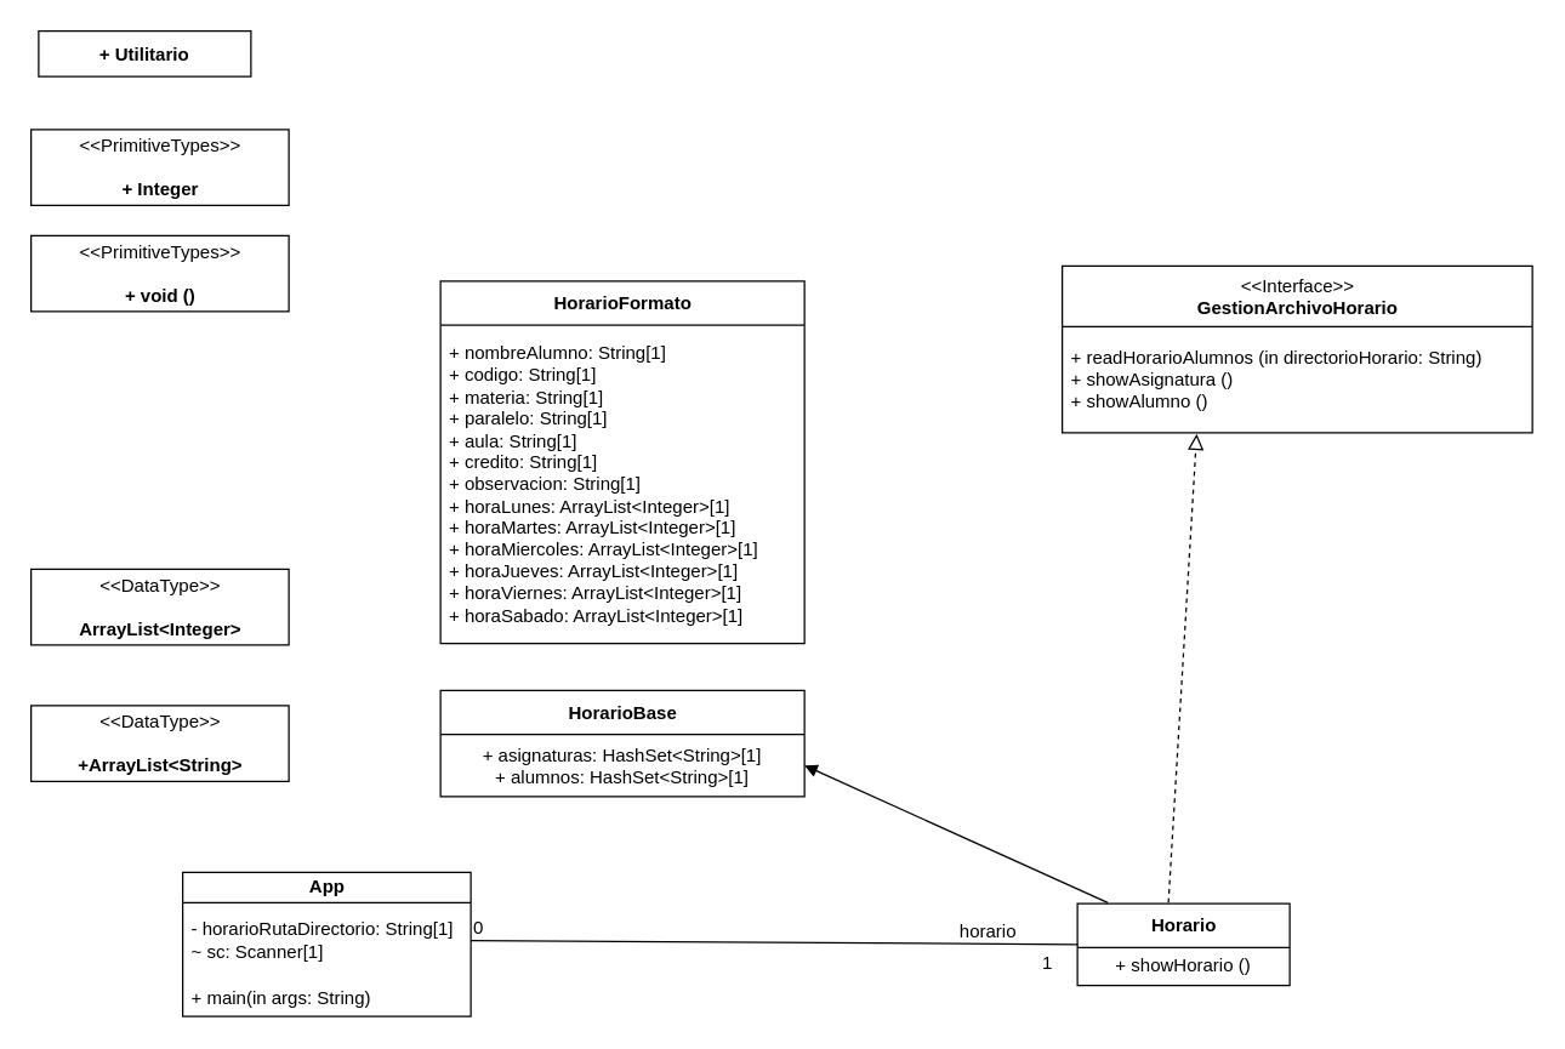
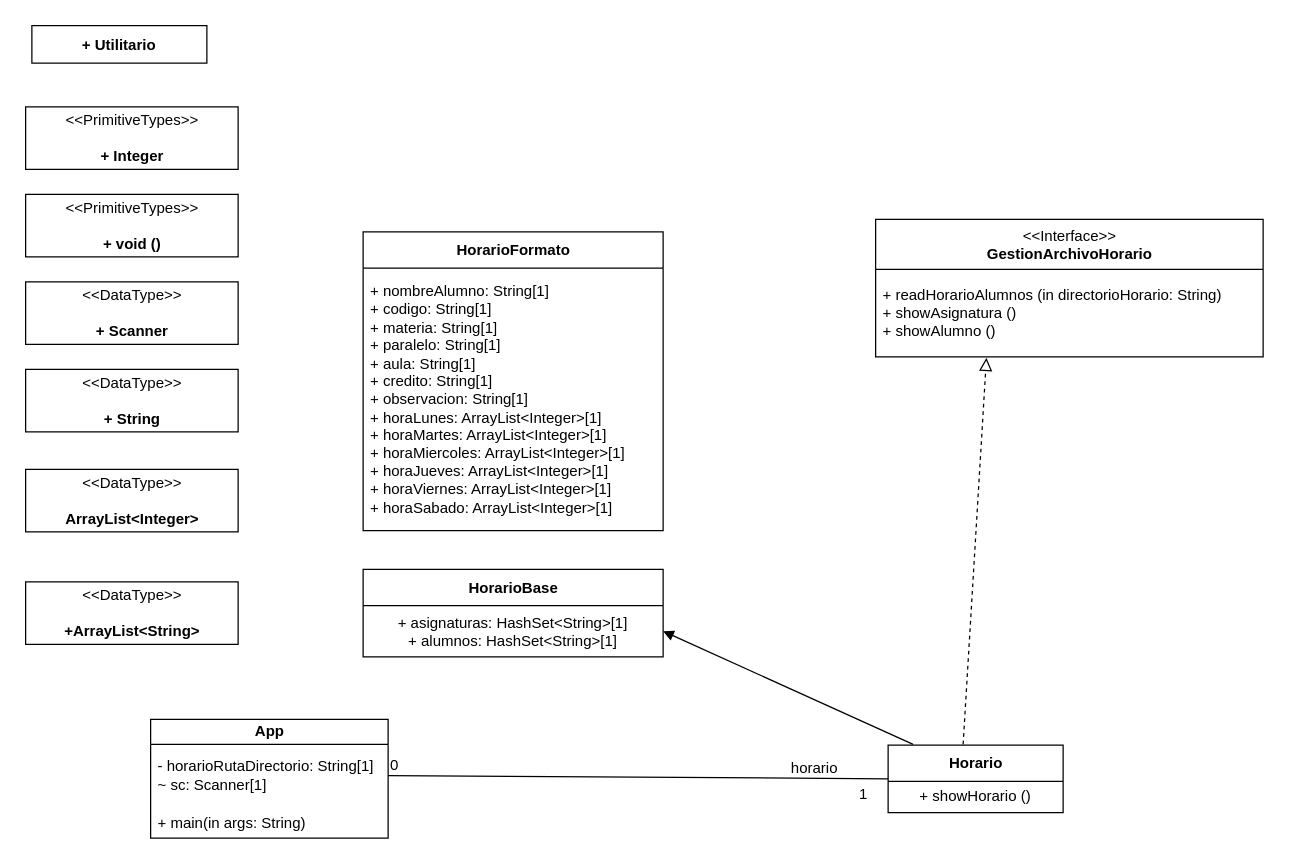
  <mxCell id="0" />
  <mxCell id="1" parent="0" />
  <mxCell id="2" value="HorarioFormato" style="swimlane;fontStyle=1;align=center;verticalAlign=middle;childLayout=stackLayout;horizontal=1;startSize=29;horizontalStack=0;resizeParent=1;resizeParentMax=0;resizeLast=0;collapsible=0;marginBottom=0;html=1;" vertex="1" parent="1"><mxGeometry x="290" y="185" width="240" height="239" as="geometry" /></mxCell>
  <mxCell id="3" value="+ nombreAlumno: String[1]&lt;br&gt;+ codigo: String[1]&lt;br&gt;+ materia: String[1]&lt;br&gt;+ paralelo: String[1]&lt;br&gt;+ aula: String[1]&lt;br&gt;+ credito: String[1]&lt;br&gt;+ observacion: String[1]&lt;br&gt;+ horaLunes: ArrayList&amp;lt;Integer&amp;gt;[1]&lt;br&gt;+ horaMartes: ArrayList&amp;lt;Integer&amp;gt;[1]&lt;br&gt;+ horaMiercoles: ArrayList&amp;lt;Integer&amp;gt;[1]&lt;br&gt;+ horaJueves: ArrayList&amp;lt;Integer&amp;gt;[1]&lt;br&gt;+ horaViernes: ArrayList&amp;lt;Integer&amp;gt;[1]&lt;br&gt;+ horaSabado: ArrayList&amp;lt;Integer&amp;gt;[1]" style="text;html=1;strokeColor=none;fillColor=none;align=left;verticalAlign=middle;spacingLeft=4;spacingRight=4;overflow=hidden;rotatable=0;points=[[0,0.5],[1,0.5]];portConstraint=eastwest;" vertex="1" parent="2"><mxGeometry y="29" width="240" height="210" as="geometry" /></mxCell>
  <mxCell id="4" value="HorarioBase" style="swimlane;fontStyle=1;align=center;verticalAlign=middle;childLayout=stackLayout;horizontal=1;startSize=29;horizontalStack=0;resizeParent=1;resizeParentMax=0;resizeLast=0;collapsible=0;marginBottom=0;html=1;strokeColor=default;" vertex="1" parent="1"><mxGeometry x="290" y="455" width="240" height="70" as="geometry" /></mxCell>
  <mxCell id="5" value="+ asignaturas: HashSet&amp;lt;String&amp;gt;[1]&lt;br&gt;+ alumnos: HashSet&amp;lt;String&amp;gt;[1]" style="text;html=1;strokeColor=none;fillColor=none;align=center;verticalAlign=middle;spacingLeft=4;spacingRight=4;overflow=hidden;rotatable=0;points=[[0,0.5],[1,0.5]];portConstraint=eastwest;" vertex="1" parent="4"><mxGeometry y="29" width="240" height="41" as="geometry" /></mxCell>
  <mxCell id="6" value="Horario" style="swimlane;fontStyle=1;align=center;verticalAlign=middle;childLayout=stackLayout;horizontal=1;startSize=29;horizontalStack=0;resizeParent=1;resizeParentMax=0;resizeLast=0;collapsible=0;marginBottom=0;html=1;strokeColor=default;" vertex="1" parent="1"><mxGeometry x="710" y="595.5" width="140" height="54" as="geometry" /></mxCell>
  <mxCell id="7" value="+ showHorario ()" style="text;html=1;strokeColor=none;fillColor=none;align=center;verticalAlign=middle;spacingLeft=4;spacingRight=4;overflow=hidden;rotatable=0;points=[[0,0.5],[1,0.5]];portConstraint=eastwest;" vertex="1" parent="6"><mxGeometry y="29" width="140" height="25" as="geometry" /></mxCell>
  <mxCell id="8" value="&amp;lt;&amp;lt;Interface&amp;gt;&amp;gt;&lt;br&gt;&lt;b&gt;GestionArchivoHorario&lt;/b&gt;" style="swimlane;fontStyle=0;align=center;verticalAlign=top;childLayout=stackLayout;horizontal=1;startSize=40;horizontalStack=0;resizeParent=1;resizeParentMax=0;resizeLast=0;collapsible=0;marginBottom=0;html=1;strokeColor=default;" vertex="1" parent="1"><mxGeometry x="700" y="175" width="310" height="110" as="geometry" /></mxCell>
  <mxCell id="9" value="+ readHorarioAlumnos (in directorioHorario: String)&lt;br&gt;+ showAsignatura ()&lt;br&gt;+ showAlumno ()" style="text;html=1;strokeColor=none;fillColor=none;align=left;verticalAlign=middle;spacingLeft=4;spacingRight=4;overflow=hidden;rotatable=0;points=[[0,0.5],[1,0.5]];portConstraint=eastwest;" vertex="1" parent="8"><mxGeometry y="40" width="310" height="70" as="geometry" /></mxCell>
  <mxCell id="10" value="App" style="swimlane;fontStyle=1;align=center;verticalAlign=middle;childLayout=stackLayout;horizontal=1;startSize=20;horizontalStack=0;resizeParent=1;resizeParentMax=0;resizeLast=0;collapsible=0;marginBottom=0;html=1;strokeColor=default;" vertex="1" parent="1"><mxGeometry x="120" y="575" width="190" height="95" as="geometry" /></mxCell>
  <mxCell id="11" value="- horarioRutaDirectorio: String[1]&lt;br&gt;~ sc: Scanner[1]" style="text;html=1;strokeColor=none;fillColor=none;align=left;verticalAlign=middle;spacingLeft=4;spacingRight=4;overflow=hidden;rotatable=0;points=[[0,0.5],[1,0.5]];portConstraint=eastwest;" vertex="1" parent="10"><mxGeometry y="20" width="190" height="50" as="geometry" /></mxCell>
  <mxCell id="12" value="+ main(in args: String)" style="text;html=1;strokeColor=none;fillColor=none;align=left;verticalAlign=middle;spacingLeft=4;spacingRight=4;overflow=hidden;rotatable=0;points=[[0,0.5],[1,0.5]];portConstraint=eastwest;" vertex="1" parent="10"><mxGeometry y="70" width="190" height="25" as="geometry" /></mxCell>
  <mxCell id="13" value="" style="endArrow=none;html=1;rounded=0;align=center;verticalAlign=top;endFill=0;labelBackgroundColor=none;exitX=1;exitY=0.5;exitDx=0;exitDy=0;entryX=0;entryY=0.5;entryDx=0;entryDy=0;" edge="1" parent="1" source="11" target="6"><mxGeometry relative="1" as="geometry"><mxPoint x="400" y="625" as="sourcePoint" /><mxPoint x="560" y="625" as="targetPoint" /></mxGeometry></mxCell>
  <mxCell id="14" value="0" style="resizable=0;html=1;align=left;verticalAlign=bottom;labelBackgroundColor=none;strokeColor=default;" connectable="0" vertex="1" parent="13"><mxGeometry x="-1" relative="1" as="geometry" /></mxCell>
  <mxCell id="15" value="horario" style="resizable=0;html=1;align=right;verticalAlign=bottom;labelBackgroundColor=none;strokeColor=default;" connectable="0" vertex="1" parent="13"><mxGeometry x="1" relative="1" as="geometry"><mxPoint x="-40" as="offset" /></mxGeometry></mxCell>
  <mxCell id="16" value="1" style="text;html=1;align=center;verticalAlign=middle;resizable=0;points=[];autosize=1;strokeColor=none;fillColor=none;" vertex="1" parent="1"><mxGeometry x="675" y="620" width="30" height="30" as="geometry" /></mxCell>
  <mxCell id="17" value="" style="endArrow=block;startArrow=none;endFill=0;startFill=0;endSize=8;html=1;verticalAlign=bottom;dashed=1;labelBackgroundColor=none;entryX=0.286;entryY=1.011;entryDx=0;entryDy=0;entryPerimeter=0;" edge="1" parent="1" target="9"><mxGeometry width="160" relative="1" as="geometry"><mxPoint x="770" y="595" as="sourcePoint" /><mxPoint x="600" y="665" as="targetPoint" /></mxGeometry></mxCell>
  <mxCell id="18" value="" style="html=1;verticalAlign=bottom;labelBackgroundColor=none;endArrow=block;endFill=1;endSize=6;align=left;entryX=1;entryY=0.5;entryDx=0;entryDy=0;" edge="1" parent="1" target="5"><mxGeometry x="0.302" y="-122" relative="1" as="geometry"><mxPoint x="730" y="595" as="sourcePoint" /><mxPoint x="620" y="555" as="targetPoint" /><mxPoint as="offset" /></mxGeometry></mxCell>
  <mxCell id="19" value="&amp;lt;&amp;lt;DataType&amp;gt;&amp;gt;&lt;br&gt;&lt;br&gt;&lt;b&gt;+ArrayList&amp;lt;String&amp;gt;&lt;/b&gt;" style="html=1;align=center;verticalAlign=middle;dashed=0;strokeColor=default;" vertex="1" parent="1"><mxGeometry x="20" y="465" width="170" height="50" as="geometry" /></mxCell>
  <mxCell id="20" value="&amp;lt;&amp;lt;DataType&amp;gt;&amp;gt;&lt;br&gt;&lt;br&gt;&lt;b&gt;ArrayList&amp;lt;Integer&amp;gt;&lt;/b&gt;" style="html=1;align=center;verticalAlign=middle;dashed=0;strokeColor=default;" vertex="1" parent="1"><mxGeometry x="20" y="375" width="170" height="50" as="geometry" /></mxCell>
+ <mxCell id="21" value="&amp;lt;&amp;lt;DataType&amp;gt;&amp;gt;&lt;br&gt;&lt;br&gt;&lt;b&gt;+ String&lt;/b&gt;" style="html=1;align=center;verticalAlign=middle;dashed=0;strokeColor=default;" vertex="1" parent="1"><mxGeometry x="20" y="295" width="170" height="50" as="geometry" /></mxCell>
+ <mxCell id="22" value="&amp;lt;&amp;lt;DataType&amp;gt;&amp;gt;&lt;br&gt;&lt;br&gt;&lt;b&gt;+ Scanner&lt;/b&gt;" style="html=1;align=center;verticalAlign=middle;dashed=0;strokeColor=default;" vertex="1" parent="1"><mxGeometry x="20" y="225" width="170" height="50" as="geometry" /></mxCell>
  <mxCell id="23" value="&amp;lt;&amp;lt;PrimitiveTypes&amp;gt;&amp;gt;&lt;br&gt;&lt;br&gt;&lt;b&gt;+ void ()&lt;/b&gt;&lt;span style=&quot;color: rgba(0, 0, 0, 0); font-family: monospace; font-size: 0px; text-align: start;&quot;&gt;%3CmxGraphModel%3E%3Croot%3E%3CmxCell%20id%3D%220%22%2F%3E%3CmxCell%20id%3D%221%22%20parent%3D%220%22%2F%3E%3CmxCell%20id%3D%222%22%20value%3D%22%26amp%3Blt%3B%26amp%3Blt%3BDataType%26amp%3Bgt%3B%26amp%3Bgt%3B%26lt%3Bbr%26gt%3B%26lt%3Bbr%26gt%3B%26lt%3Bb%26gt%3B%2B%20Scanner%26lt%3B%2Fb%26gt%3B%22%20style%3D%22html%3D1%3Balign%3Dcenter%3BverticalAlign%3Dmiddle%3Bdashed%3D0%3BstrokeColor%3Ddefault%3B%22%20vertex%3D%221%22%20parent%3D%221%22%3E%3CmxGeometry%20x%3D%2290%22%20y%3D%22160%22%20width%3D%22170%22%20height%3D%2250%22%20as%3D%22geometry%22%2F%3E%3C%2FmxCell%3E%3C%2Froot%3E%3C%2FmxGraphModel%3E&lt;/span&gt;" style="html=1;align=center;verticalAlign=middle;dashed=0;strokeColor=default;" vertex="1" parent="1"><mxGeometry x="20" y="155" width="170" height="50" as="geometry" /></mxCell>
  <mxCell id="24" value="&amp;lt;&amp;lt;PrimitiveTypes&amp;gt;&amp;gt;&lt;br&gt;&lt;br&gt;&lt;b&gt;+ Integer&lt;/b&gt;&lt;span style=&quot;color: rgba(0, 0, 0, 0); font-family: monospace; font-size: 0px; text-align: start;&quot;&gt;%3CmxGraphModel%3E%3Croot%3E%3CmxCell%20id%3D%220%22%2F%3E%3CmxCell%20id%3D%221%22%20parent%3D%220%22%2F%3E%3CmxCell%20id%3D%222%22%20value%3D%22%26amp%3Blt%3B%26amp%3Blt%3BDataType%26amp%3Bgt%3B%26amp%3Bgt%3B%26lt%3Bbr%26gt%3B%26lt%3Bbr%26gt%3B%26lt%3Bb%26gt%3B%2B%20Scanner%26lt%3B%2Fb%26gt%3B%22%20style%3D%22html%3D1%3Balign%3Dcenter%3BverticalAlign%3Dmiddle%3Bdashed%3D0%3BstrokeColor%3Ddefault%3B%22%20vertex%3D%221%22%20parent%3D%221%22%3E%3CmxGeometry%20x%3D%2290%22%20y%3D%22160%22%20width%3D%22170%22%20height%3D%2250%22%20as%3D%22geometry%22%2F%3E%3C%2FmxCell%3E%3C%2Froot%3E%3C%2FmxGraphModel%3E&lt;/span&gt;" style="html=1;align=center;verticalAlign=middle;dashed=0;strokeColor=default;" vertex="1" parent="1"><mxGeometry x="20" y="85" width="170" height="50" as="geometry" /></mxCell>
  <mxCell id="25" value="+ Utilitario" style="fontStyle=1;strokeColor=default;" vertex="1" parent="1"><mxGeometry x="25" y="20" width="140" height="30" as="geometry" /></mxCell>
